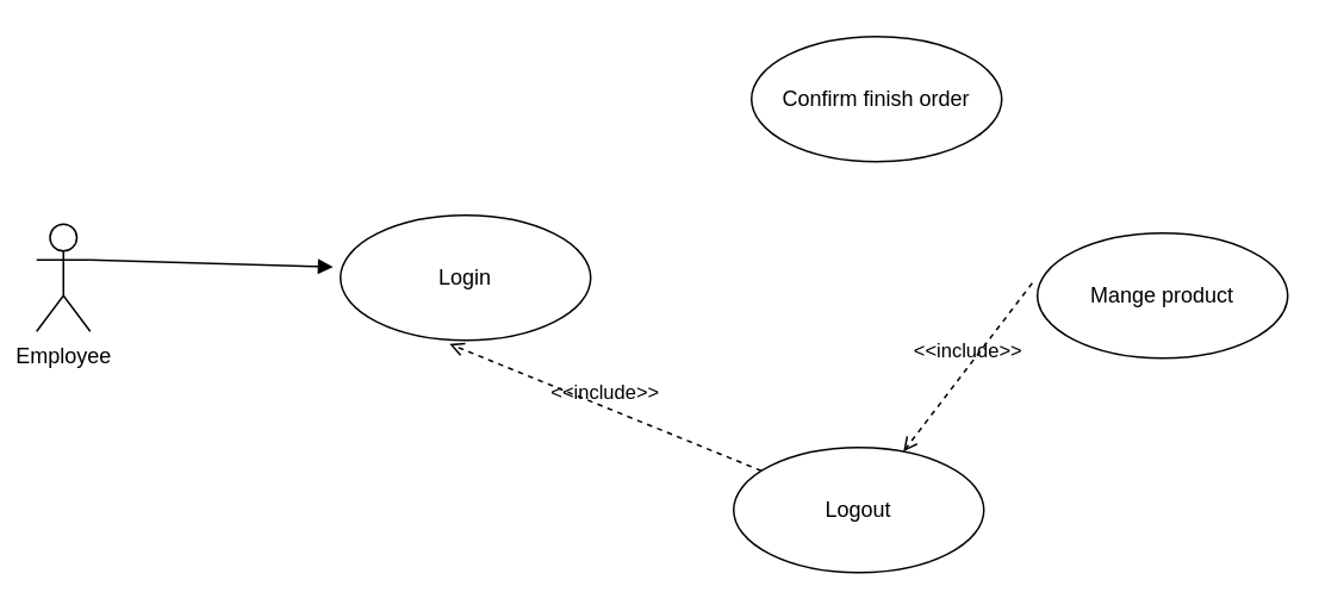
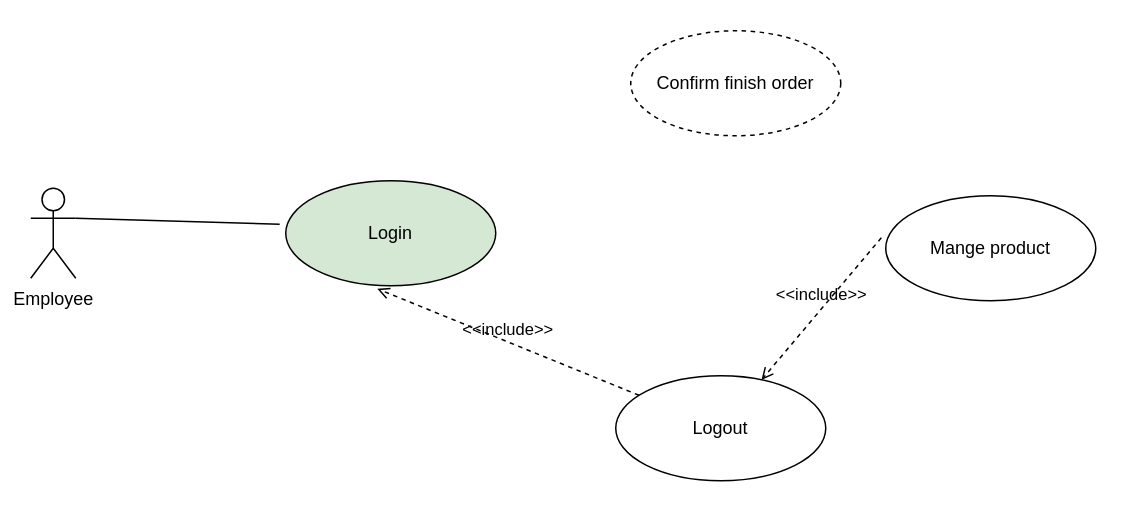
  <mxCell id="0" />
  <mxCell id="1" parent="0" />
  <mxCell id="2" value="Employee" style="shape=umlActor;html=1;verticalLabelPosition=bottom;verticalAlign=top;align=center;" vertex="1" parent="1"><mxGeometry x="20" y="125" width="30" height="60" as="geometry" /></mxCell>
- <mxCell id="3" value="Login" style="ellipse;whiteSpace=wrap;html=1;" vertex="1" parent="1"><mxGeometry x="190" y="120" width="140" height="70" as="geometry" /></mxCell>
+ <mxCell id="3" value="Login" style="ellipse;whiteSpace=wrap;html=1;fillColor=#d5e8d4;" vertex="1" parent="1"><mxGeometry x="190" y="120" width="140" height="70" as="geometry" /></mxCell>
  <mxCell id="4" value="Logout" style="ellipse;whiteSpace=wrap;html=1;" vertex="1" parent="1"><mxGeometry x="410" y="250" width="140" height="70" as="geometry" /></mxCell>
- <mxCell id="5" value="Confirm finish order" style="ellipse;whiteSpace=wrap;html=1;" vertex="1" parent="1"><mxGeometry x="420" y="20" width="140" height="70" as="geometry" /></mxCell>
- <mxCell id="6" value="Mange product" style="ellipse;whiteSpace=wrap;html=1;" vertex="1" parent="1"><mxGeometry x="580" y="130" width="140" height="70" as="geometry" /></mxCell>
- <mxCell id="7" value="" style="edgeStyle=none;html=1;endArrow=block;verticalAlign=bottom;rounded=0;exitX=1;exitY=0.333;exitDx=0;exitDy=0;exitPerimeter=0;entryX=-0.029;entryY=0.414;entryDx=0;entryDy=0;entryPerimeter=0;" edge="1" parent="1" source="2" target="3"><mxGeometry width="160" relative="1" as="geometry"><mxPoint x="50" y="160" as="sourcePoint" /><mxPoint x="210" y="160" as="targetPoint" /></mxGeometry></mxCell>
+ <mxCell id="5" value="Confirm finish order" style="ellipse;whiteSpace=wrap;html=1;dashed=1;" vertex="1" parent="1"><mxGeometry x="420" y="20" width="140" height="70" as="geometry" /></mxCell>
+ <mxCell id="6" value="Mange product" style="ellipse;whiteSpace=wrap;html=1;" vertex="1" parent="1"><mxGeometry x="590" y="130" width="140" height="70" as="geometry" /></mxCell>
+ <mxCell id="7" value="" style="edgeStyle=none;html=1;endArrow=none;verticalAlign=bottom;rounded=0;exitX=1;exitY=0.333;exitDx=0;exitDy=0;exitPerimeter=0;entryX=-0.029;entryY=0.414;entryDx=0;entryDy=0;entryPerimeter=0;" edge="1" parent="1" source="2" target="3"><mxGeometry width="160" relative="1" as="geometry"><mxPoint x="50" y="160" as="sourcePoint" /><mxPoint x="210" y="160" as="targetPoint" /></mxGeometry></mxCell>
  <mxCell id="8" value="&amp;lt;&amp;lt;include&amp;gt;&amp;gt;" style="edgeStyle=none;html=1;endArrow=open;verticalAlign=bottom;dashed=1;labelBackgroundColor=none;rounded=0;entryX=0.436;entryY=1.029;entryDx=0;entryDy=0;entryPerimeter=0;" edge="1" parent="1" source="4" target="3"><mxGeometry width="160" relative="1" as="geometry"><mxPoint x="80" y="290" as="sourcePoint" /><mxPoint x="240" y="290" as="targetPoint" /></mxGeometry></mxCell>
  <mxCell id="9" value="&amp;lt;&amp;lt;include&amp;gt;&amp;gt;" style="edgeStyle=none;html=1;endArrow=open;verticalAlign=bottom;dashed=1;labelBackgroundColor=none;rounded=0;exitX=-0.021;exitY=0.4;exitDx=0;exitDy=0;exitPerimeter=0;" edge="1" parent="1" source="6" target="4"><mxGeometry width="160" relative="1" as="geometry"><mxPoint x="390" y="150" as="sourcePoint" /><mxPoint x="550" y="150" as="targetPoint" /></mxGeometry></mxCell>
